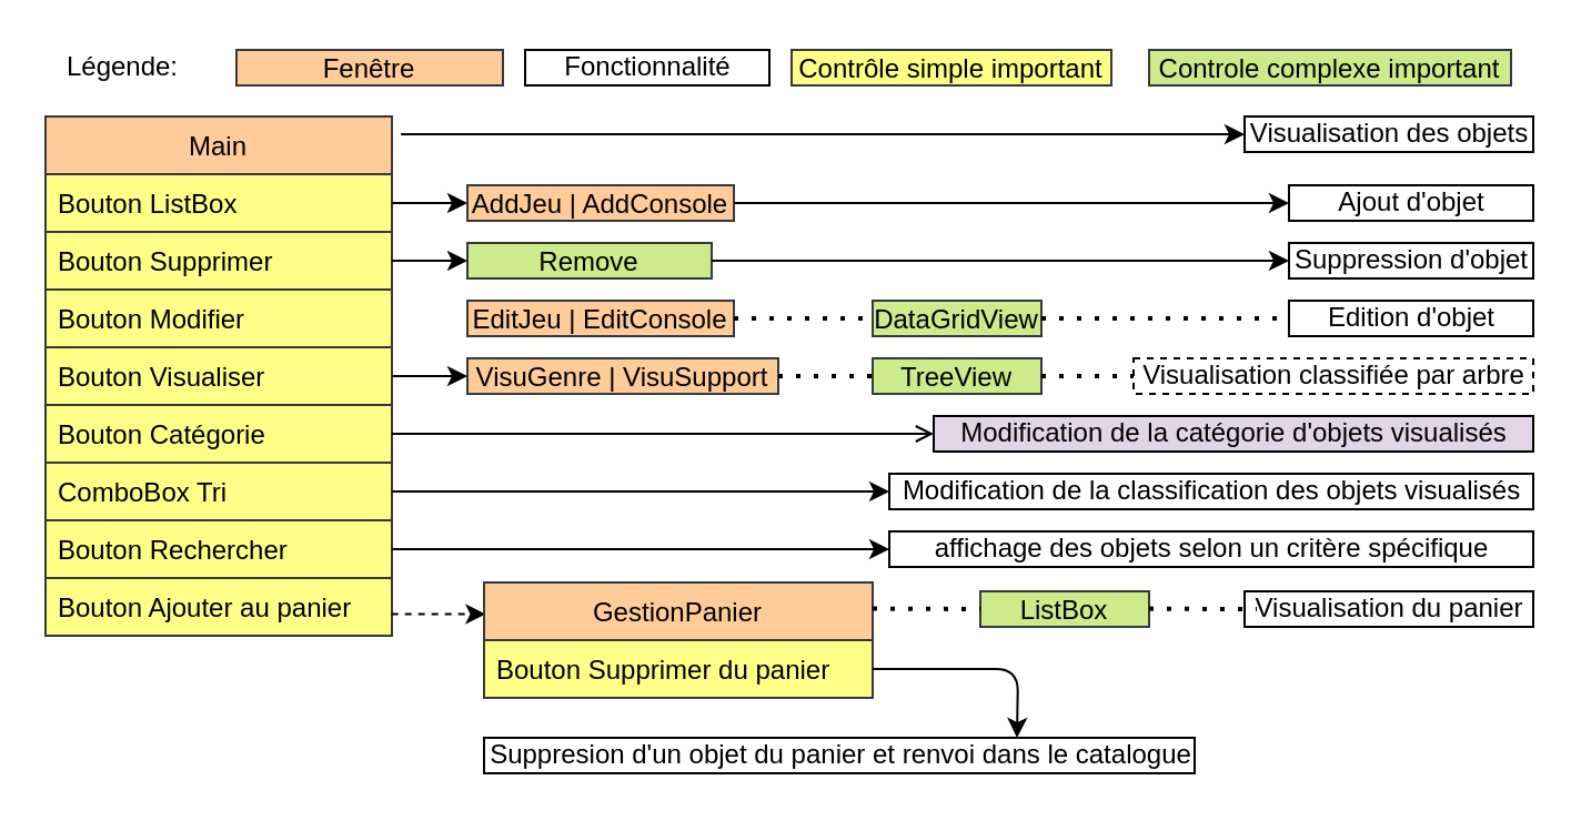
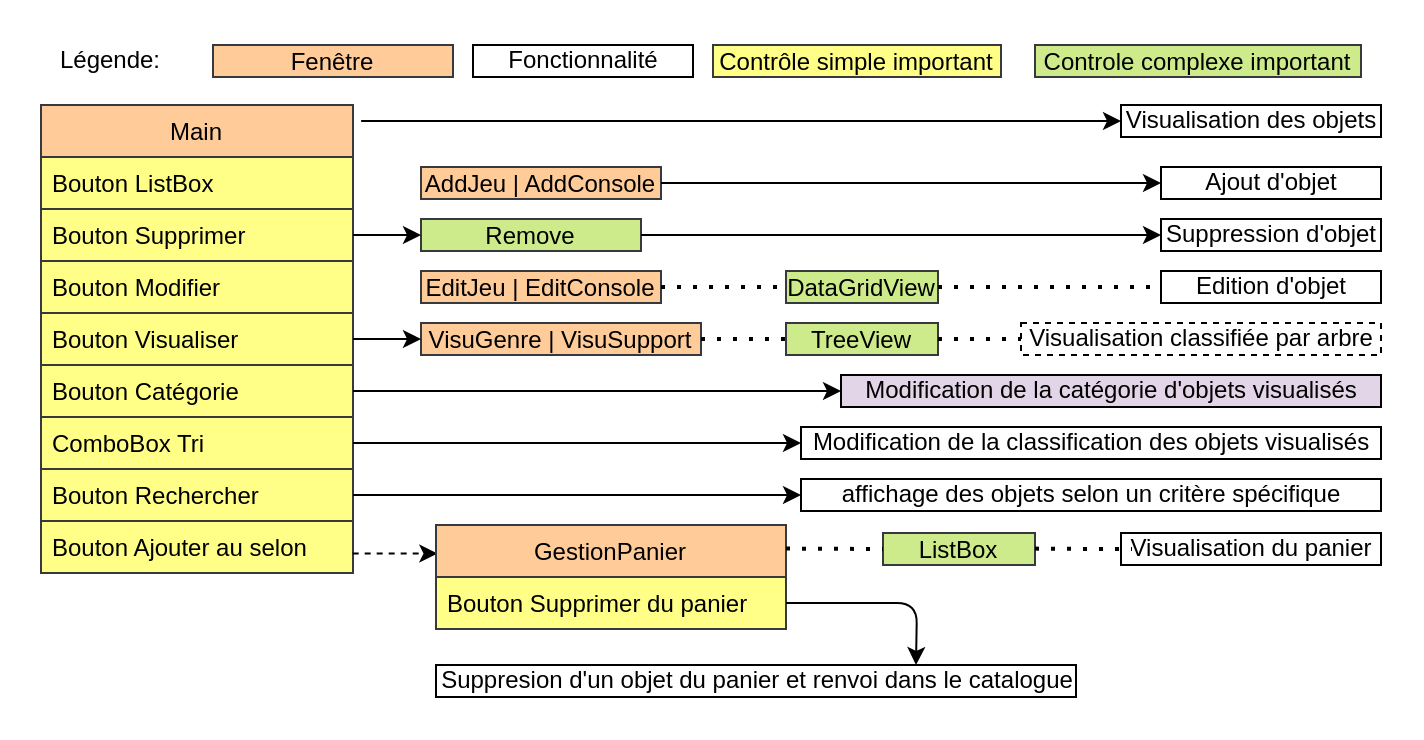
  <mxCell id="0" />
  <mxCell id="1" parent="0" />
  <mxCell id="2" value="Main" style="swimlane;fontStyle=0;childLayout=stackLayout;horizontal=1;startSize=26;fillColor=#ffcc99;horizontalStack=0;resizeParent=1;resizeParentMax=0;resizeLast=0;collapsible=1;marginBottom=0;strokeColor=#36393d;" vertex="1" parent="1"><mxGeometry x="20" y="52" width="156" height="234" as="geometry" /></mxCell>
  <mxCell id="3" value="Bouton ListBox" style="text;fillColor=#ffff88;align=left;verticalAlign=top;spacingLeft=4;spacingRight=4;overflow=hidden;rotatable=0;points=[[0,0.5],[1,0.5]];portConstraint=eastwest;strokeColor=#36393d;" vertex="1" parent="2"><mxGeometry y="26" width="156" height="26" as="geometry" /></mxCell>
  <mxCell id="4" value="Bouton Supprimer" style="text;fillColor=#ffff88;align=left;verticalAlign=top;spacingLeft=4;spacingRight=4;overflow=hidden;rotatable=0;points=[[0,0.5],[1,0.5]];portConstraint=eastwest;strokeColor=#36393d;" vertex="1" parent="2"><mxGeometry y="52" width="156" height="26" as="geometry" /></mxCell>
  <mxCell id="5" value="Bouton Modifier" style="text;fillColor=#ffff88;align=left;verticalAlign=top;spacingLeft=4;spacingRight=4;overflow=hidden;rotatable=0;points=[[0,0.5],[1,0.5]];portConstraint=eastwest;strokeColor=#36393d;" vertex="1" parent="2"><mxGeometry y="78" width="156" height="26" as="geometry" /></mxCell>
  <mxCell id="6" value="Bouton Visualiser" style="text;fillColor=#ffff88;align=left;verticalAlign=top;spacingLeft=4;spacingRight=4;overflow=hidden;rotatable=0;points=[[0,0.5],[1,0.5]];portConstraint=eastwest;strokeColor=#36393d;" vertex="1" parent="2"><mxGeometry y="104" width="156" height="26" as="geometry" /></mxCell>
  <mxCell id="7" value="Bouton Catégorie" style="text;fillColor=#ffff88;align=left;verticalAlign=top;spacingLeft=4;spacingRight=4;overflow=hidden;rotatable=0;points=[[0,0.5],[1,0.5]];portConstraint=eastwest;strokeColor=#36393d;" vertex="1" parent="2"><mxGeometry y="130" width="156" height="26" as="geometry" /></mxCell>
  <mxCell id="8" value="ComboBox Tri" style="text;fillColor=#ffff88;align=left;verticalAlign=top;spacingLeft=4;spacingRight=4;overflow=hidden;rotatable=0;points=[[0,0.5],[1,0.5]];portConstraint=eastwest;strokeColor=#36393d;" vertex="1" parent="2"><mxGeometry y="156" width="156" height="26" as="geometry" /></mxCell>
  <mxCell id="9" value="Bouton Rechercher" style="text;fillColor=#ffff88;align=left;verticalAlign=top;spacingLeft=4;spacingRight=4;overflow=hidden;rotatable=0;points=[[0,0.5],[1,0.5]];portConstraint=eastwest;strokeColor=#36393d;" vertex="1" parent="2"><mxGeometry y="182" width="156" height="26" as="geometry" /></mxCell>
- <mxCell id="10" value="Bouton Ajouter au panier" style="text;fillColor=#ffff88;align=left;verticalAlign=top;spacingLeft=4;spacingRight=4;overflow=hidden;rotatable=0;points=[[0,0.5],[1,0.5]];portConstraint=eastwest;strokeColor=#36393d;" vertex="1" parent="2"><mxGeometry y="208" width="156" height="26" as="geometry" /></mxCell>
- <mxCell id="11" value="" style="endArrow=classic;html=1;exitX=1;exitY=0.5;exitDx=0;exitDy=0;entryX=0;entryY=0.5;entryDx=0;entryDy=0;" edge="1" parent="1" source="3" target="22"><mxGeometry relative="1" as="geometry"><mxPoint x="170" y="92" as="sourcePoint" /><mxPoint x="260" y="91" as="targetPoint" /></mxGeometry></mxCell>
+ <mxCell id="10" value="Bouton Ajouter au selon" style="text;fillColor=#ffff88;align=left;verticalAlign=top;spacingLeft=4;spacingRight=4;overflow=hidden;rotatable=0;points=[[0,0.5],[1,0.5]];portConstraint=eastwest;strokeColor=#36393d;" vertex="1" parent="2"><mxGeometry y="208" width="156" height="26" as="geometry" /></mxCell>
  <mxCell id="12" value="Ajout d'objet" style="html=1;" vertex="1" parent="1"><mxGeometry x="580" y="83" width="110" height="16" as="geometry" /></mxCell>
  <mxCell id="13" value="Suppression d'objet" style="html=1;" vertex="1" parent="1"><mxGeometry x="580" y="109" width="110" height="16" as="geometry" /></mxCell>
  <mxCell id="14" value="Edition d'objet" style="html=1;" vertex="1" parent="1"><mxGeometry x="580" y="135" width="110" height="16" as="geometry" /></mxCell>
  <mxCell id="15" value="Visualisation classifiée par arbre" style="html=1;dashed=1;" vertex="1" parent="1"><mxGeometry x="510" y="161" width="180" height="16" as="geometry" /></mxCell>
- <mxCell id="16" value="" style="endArrow=open;html=1;exitX=1;exitY=0.5;exitDx=0;exitDy=0;entryX=0;entryY=0.5;entryDx=0;entryDy=0;" edge="1" parent="1" source="7" target="17"><mxGeometry relative="1" as="geometry"><mxPoint x="186" y="179" as="sourcePoint" /><mxPoint x="390" y="195" as="targetPoint" /></mxGeometry></mxCell>
+ <mxCell id="16" value="" style="endArrow=classic;html=1;exitX=1;exitY=0.5;exitDx=0;exitDy=0;entryX=0;entryY=0.5;entryDx=0;entryDy=0;" edge="1" parent="1" source="7" target="17"><mxGeometry relative="1" as="geometry"><mxPoint x="186" y="179" as="sourcePoint" /><mxPoint x="390" y="195" as="targetPoint" /></mxGeometry></mxCell>
  <mxCell id="17" value="Modification de la catégorie d'objets visualisés" style="html=1;fillColor=#e1d5e7;" vertex="1" parent="1"><mxGeometry x="420" y="187" width="270" height="16" as="geometry" /></mxCell>
  <mxCell id="18" value="" style="endArrow=classic;html=1;exitX=1;exitY=0.5;exitDx=0;exitDy=0;entryX=0;entryY=0.5;entryDx=0;entryDy=0;" edge="1" parent="1" source="8" target="19"><mxGeometry relative="1" as="geometry"><mxPoint x="186" y="222" as="sourcePoint" /><mxPoint x="310" y="222" as="targetPoint" /></mxGeometry></mxCell>
  <mxCell id="19" value="Modification de la classification des objets visualisés" style="html=1;" vertex="1" parent="1"><mxGeometry x="400" y="213" width="290" height="16" as="geometry" /></mxCell>
  <mxCell id="20" value="" style="endArrow=classic;html=1;exitX=1;exitY=0.5;exitDx=0;exitDy=0;entryX=0;entryY=0.5;entryDx=0;entryDy=0;" edge="1" parent="1" source="9" target="21"><mxGeometry relative="1" as="geometry"><mxPoint x="186" y="231" as="sourcePoint" /><mxPoint x="290" y="247" as="targetPoint" /></mxGeometry></mxCell>
  <mxCell id="21" value="affichage des objets selon un critère spécifique" style="html=1;" vertex="1" parent="1"><mxGeometry x="400" y="239" width="290" height="16" as="geometry" /></mxCell>
  <mxCell id="22" value="AddJeu | AddConsole" style="fillColor=#ffcc99;strokeColor=#36393d;labelBorderColor=none;" vertex="1" parent="1"><mxGeometry x="210" y="83" width="120" height="16" as="geometry" /></mxCell>
  <mxCell id="23" value="" style="endArrow=classic;html=1;exitX=1;exitY=0.5;exitDx=0;exitDy=0;entryX=0;entryY=0.5;entryDx=0;entryDy=0;" edge="1" parent="1" source="22" target="12"><mxGeometry relative="1" as="geometry"><mxPoint x="186" y="101" as="sourcePoint" /><mxPoint x="290" y="101" as="targetPoint" /></mxGeometry></mxCell>
  <mxCell id="24" value="Remove" style="fillColor=#cdeb8b;strokeColor=#36393d;" vertex="1" parent="1"><mxGeometry x="210" y="109" width="110" height="16" as="geometry" /></mxCell>
  <mxCell id="25" value="" style="endArrow=classic;html=1;exitX=1;exitY=0.5;exitDx=0;exitDy=0;entryX=0;entryY=0.5;entryDx=0;entryDy=0;" edge="1" parent="1" source="4" target="24"><mxGeometry relative="1" as="geometry"><mxPoint x="186" y="101" as="sourcePoint" /><mxPoint x="280" y="101" as="targetPoint" /></mxGeometry></mxCell>
  <mxCell id="26" value="" style="endArrow=classic;html=1;exitX=1;exitY=0.5;exitDx=0;exitDy=0;entryX=0;entryY=0.5;entryDx=0;entryDy=0;" edge="1" parent="1" source="24" target="13"><mxGeometry relative="1" as="geometry"><mxPoint x="390" y="101" as="sourcePoint" /><mxPoint x="480" y="101" as="targetPoint" /></mxGeometry></mxCell>
  <mxCell id="27" value="EditJeu | EditConsole" style="fillColor=#ffcc99;strokeColor=#36393d;" vertex="1" parent="1"><mxGeometry x="210" y="135" width="120" height="16" as="geometry" /></mxCell>
  <mxCell id="28" value="VisuGenre | VisuSupport" style="fillColor=#ffcc99;strokeColor=#36393d;" vertex="1" parent="1"><mxGeometry x="210" y="161" width="140" height="16" as="geometry" /></mxCell>
  <mxCell id="29" value="" style="endArrow=classic;html=1;exitX=1;exitY=0.5;exitDx=0;exitDy=0;entryX=0;entryY=0.5;entryDx=0;entryDy=0;" edge="1" parent="1" source="6" target="28"><mxGeometry relative="1" as="geometry"><mxPoint x="186" y="153" as="sourcePoint" /><mxPoint x="280" y="153" as="targetPoint" /></mxGeometry></mxCell>
  <mxCell id="30" value="" style="endArrow=classic;html=1;exitX=0.999;exitY=0.625;exitDx=0;exitDy=0;exitPerimeter=0;entryX=0.004;entryY=0.274;entryDx=0;entryDy=0;entryPerimeter=0;dashed=1;" edge="1" parent="1" source="10" target="31"><mxGeometry relative="1" as="geometry"><mxPoint x="190" y="272" as="sourcePoint" /><mxPoint x="210" y="288" as="targetPoint" /></mxGeometry></mxCell>
  <mxCell id="31" value="GestionPanier" style="swimlane;fontStyle=0;childLayout=stackLayout;horizontal=1;startSize=26;fillColor=#ffcc99;horizontalStack=0;resizeParent=1;resizeParentMax=0;resizeLast=0;collapsible=1;marginBottom=0;labelBackgroundColor=none;strokeColor=#36393d;html=0;" vertex="1" parent="1"><mxGeometry x="217.5" y="262" width="175" height="52" as="geometry" /></mxCell>
  <mxCell id="32" value="Bouton Supprimer du panier" style="text;strokeColor=#36393d;fillColor=#ffff88;align=left;verticalAlign=top;spacingLeft=4;spacingRight=4;overflow=hidden;rotatable=0;points=[[0,0.5],[1,0.5]];portConstraint=eastwest;" vertex="1" parent="31"><mxGeometry y="26" width="175" height="26" as="geometry" /></mxCell>
  <mxCell id="33" value="Suppresion d'un objet du panier et renvoi dans le catalogue" style="html=1;" vertex="1" parent="1"><mxGeometry x="217.5" y="332" width="320" height="16" as="geometry" /></mxCell>
  <mxCell id="34" value="Fenêtre" style="fillColor=#ffcc99;strokeColor=#36393d;labelBorderColor=none;" vertex="1" parent="1"><mxGeometry x="106" y="22" width="120" height="16" as="geometry" /></mxCell>
  <mxCell id="35" value="Fonctionnalité" style="html=1;" vertex="1" parent="1"><mxGeometry x="236" y="22" width="110" height="16" as="geometry" /></mxCell>
  <mxCell id="36" value="Contrôle simple important" style="fillColor=#ffff88;strokeColor=#36393d;labelBorderColor=none;" vertex="1" parent="1"><mxGeometry x="356" y="22" width="144" height="16" as="geometry" /></mxCell>
  <mxCell id="37" value="Légende:" style="text;html=1;strokeColor=none;fillColor=none;align=center;verticalAlign=middle;whiteSpace=wrap;rounded=0;labelBackgroundColor=none;fontColor=#000000;" vertex="1" parent="1"><mxGeometry x="20" y="20" width="70" height="20" as="geometry" /></mxCell>
  <mxCell id="38" value="DataGridView" style="fillColor=#cdeb8b;strokeColor=#36393d;labelBorderColor=none;" vertex="1" parent="1"><mxGeometry x="392.5" y="135" width="76" height="16" as="geometry" /></mxCell>
  <mxCell id="39" value="" style="endArrow=none;dashed=1;html=1;dashPattern=1 3;strokeWidth=2;fontColor=#000000;entryX=0;entryY=0.5;entryDx=0;entryDy=0;exitX=1;exitY=0.5;exitDx=0;exitDy=0;" edge="1" parent="1" source="27" target="38"><mxGeometry width="50" height="50" relative="1" as="geometry"><mxPoint x="0" y="422" as="sourcePoint" /><mxPoint x="50" y="372" as="targetPoint" /></mxGeometry></mxCell>
  <mxCell id="40" value="" style="endArrow=none;dashed=1;html=1;dashPattern=1 3;strokeWidth=2;fontColor=#000000;exitX=1;exitY=0.5;exitDx=0;exitDy=0;entryX=0;entryY=0.5;entryDx=0;entryDy=0;" edge="1" parent="1" source="38" target="14"><mxGeometry width="50" height="50" relative="1" as="geometry"><mxPoint x="340" y="153" as="sourcePoint" /><mxPoint x="500" y="143" as="targetPoint" /></mxGeometry></mxCell>
  <mxCell id="41" value="TreeView" style="fillColor=#cdeb8b;strokeColor=#36393d;labelBorderColor=none;" vertex="1" parent="1"><mxGeometry x="392.5" y="161" width="76" height="16" as="geometry" /></mxCell>
  <mxCell id="42" value="" style="endArrow=none;dashed=1;html=1;dashPattern=1 3;strokeWidth=2;fontColor=#000000;entryX=0;entryY=0.5;entryDx=0;entryDy=0;exitX=1;exitY=0.5;exitDx=0;exitDy=0;" edge="1" parent="1" source="28" target="41"><mxGeometry width="50" height="50" relative="1" as="geometry"><mxPoint x="340" y="153" as="sourcePoint" /><mxPoint x="402.5" y="153" as="targetPoint" /></mxGeometry></mxCell>
  <mxCell id="43" value="" style="endArrow=none;dashed=1;html=1;dashPattern=1 3;strokeWidth=2;fontColor=#000000;entryX=0;entryY=0.5;entryDx=0;entryDy=0;exitX=1;exitY=0.5;exitDx=0;exitDy=0;" edge="1" parent="1" source="41" target="15"><mxGeometry width="50" height="50" relative="1" as="geometry"><mxPoint x="360" y="179" as="sourcePoint" /><mxPoint x="402.5" y="179" as="targetPoint" /></mxGeometry></mxCell>
  <mxCell id="44" value="Controle complexe important" style="fillColor=#cdeb8b;strokeColor=#36393d;labelBorderColor=none;" vertex="1" parent="1"><mxGeometry x="517" y="22" width="163" height="16" as="geometry" /></mxCell>
  <mxCell id="45" value="Visualisation du panier" style="html=1;" vertex="1" parent="1"><mxGeometry x="560" y="266" width="130" height="16" as="geometry" /></mxCell>
  <mxCell id="46" value="ListBox" style="fillColor=#cdeb8b;strokeColor=#36393d;labelBorderColor=none;" vertex="1" parent="1"><mxGeometry x="441" y="266" width="76" height="16" as="geometry" /></mxCell>
  <mxCell id="47" value="" style="endArrow=none;dashed=1;html=1;dashPattern=1 3;strokeWidth=2;fontColor=#000000;entryX=0;entryY=0.5;entryDx=0;entryDy=0;exitX=1;exitY=0.5;exitDx=0;exitDy=0;" edge="1" parent="1" target="46"><mxGeometry width="50" height="50" relative="1" as="geometry"><mxPoint x="392.5" y="273.8" as="sourcePoint" /><mxPoint x="435" y="273.8" as="targetPoint" /></mxGeometry></mxCell>
  <mxCell id="48" value="" style="endArrow=none;dashed=1;html=1;dashPattern=1 3;strokeWidth=2;fontColor=#000000;entryX=0;entryY=0.5;entryDx=0;entryDy=0;exitX=1;exitY=0.5;exitDx=0;exitDy=0;" edge="1" parent="1"><mxGeometry width="50" height="50" relative="1" as="geometry"><mxPoint x="517" y="273.8" as="sourcePoint" /><mxPoint x="565.5" y="274" as="targetPoint" /><Array as="points"><mxPoint x="544.5" y="274" /></Array></mxGeometry></mxCell>
  <mxCell id="49" value="Visualisation des objets" style="html=1;" vertex="1" parent="1"><mxGeometry x="560" y="52" width="130" height="16" as="geometry" /></mxCell>
  <mxCell id="50" value="" style="endArrow=classic;html=1;exitX=1.026;exitY=0.034;exitDx=0;exitDy=0;entryX=0;entryY=0.5;entryDx=0;entryDy=0;exitPerimeter=0;" edge="1" parent="1" source="2" target="49"><mxGeometry relative="1" as="geometry"><mxPoint x="280" y="59.76" as="sourcePoint" /><mxPoint x="530" y="59.76" as="targetPoint" /></mxGeometry></mxCell>
  <mxCell id="51" value="" style="endArrow=classic;html=1;fontColor=#000000;exitX=1;exitY=0.75;exitDx=0;exitDy=0;entryX=0.75;entryY=0;entryDx=0;entryDy=0;" edge="1" parent="1" source="31" target="33"><mxGeometry width="50" height="50" relative="1" as="geometry"><mxPoint x="320" y="442" as="sourcePoint" /><mxPoint x="370" y="392" as="targetPoint" /><Array as="points"><mxPoint x="458" y="301" /></Array></mxGeometry></mxCell>
